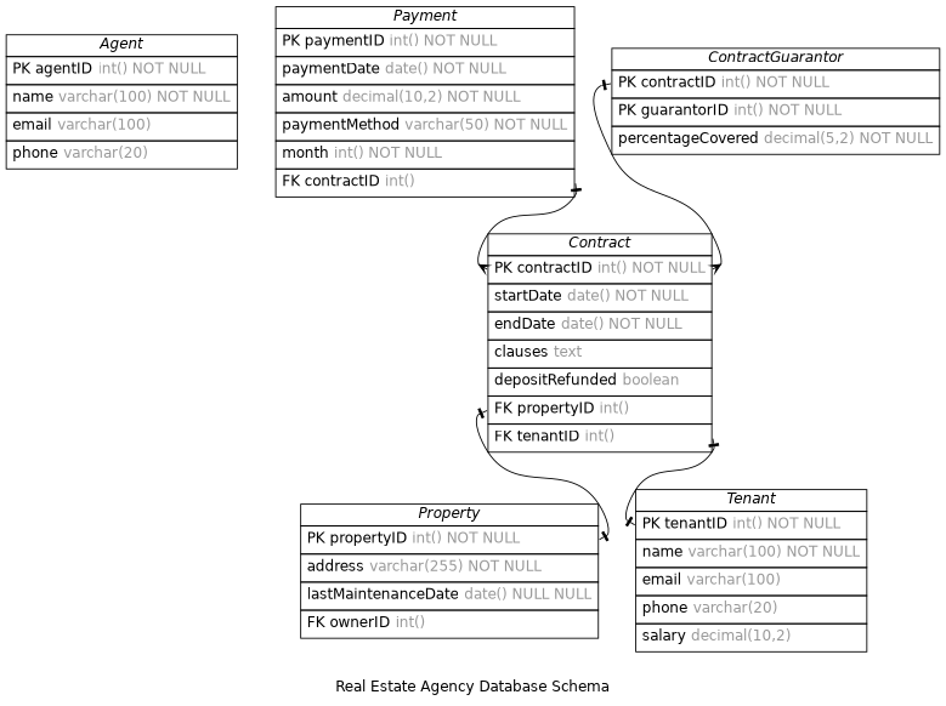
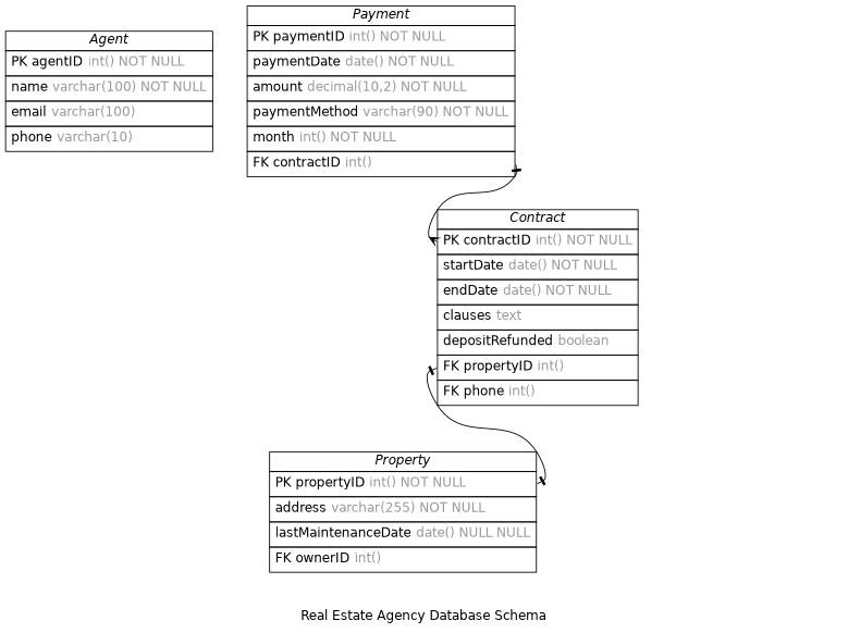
  digraph {
    concentrate=true
    fontname=Helvetica
    label="Real Estate Agency Database Schema"
    nodesep=0.5
    rankdir=TB
    splines=spline
    node [fontname=Helvetica shape=plain]
    edge [arrowhead=noneotee arrowsize=0.9 arrowtail=noneotee dir=both fontname=Helvetica fontsize=12 headport=contractID labelangle=32 labeldistance=1.8 penwidth=1.0 tailport=contractID]
-   n1 [label=<         <table border="0" cellborder="1" cellspacing="0" >         <tr><td><i>Agent</i></td></tr>         <tr><td port="agentID" align="left" cellpadding="5">PK agentID <font color="grey60">int() NOT NULL</font></td></tr>         <tr><td port="name" align="left" cellpadding="5">name <font color="grey60">varchar(100) NOT NULL</font></td></tr>         <tr><td port="email" align="left" cellpadding="5">email <font color="grey60">varchar(100)</font></td></tr>         <tr><td port="phone" align="left" cellpadding="5">phone <font color="grey60">varchar(20)</font></td></tr>     </table>>]
+   n1 [label=<         <table border="0" cellborder="1" cellspacing="0" >         <tr><td><i>Agent</i></td></tr>         <tr><td port="agentID" align="left" cellpadding="5">PK agentID <font color="grey60">int() NOT NULL</font></td></tr>         <tr><td port="name" align="left" cellpadding="5">name <font color="grey60">varchar(100) NOT NULL</font></td></tr>         <tr><td port="email" align="left" cellpadding="5">email <font color="grey60">varchar(100)</font></td></tr>         <tr><td port="phone" align="left" cellpadding="5">phone <font color="grey60">varchar(10)</font></td></tr>     </table>>]
    n2 [label=<         <table border="0" cellborder="1" cellspacing="0" >         <tr><td><i>Property</i></td></tr>         <tr><td port="propertyID" align="left" cellpadding="5">PK propertyID <font color="grey60">int() NOT NULL</font></td></tr>         <tr><td port="address" align="left" cellpadding="5">address <font color="grey60">varchar(255) NOT NULL</font></td></tr>         <tr><td port="lastMaintenanceDate" align="left" cellpadding="5">lastMaintenanceDate <font color="grey60">date() NULL NULL</font></td></tr>         <tr><td port="ownerID" align="left" cellpadding="5">FK ownerID <font color="grey60">int()</font></td></tr>     </table>>]
-   n3 [label=<         <table border="0" cellborder="1" cellspacing="0" >         <tr><td><i>Tenant</i></td></tr>         <tr><td port="tenantID" align="left" cellpadding="5">PK tenantID <font color="grey60">int() NOT NULL</font></td></tr>         <tr><td port="name" align="left" cellpadding="5">name <font color="grey60">varchar(100) NOT NULL</font></td></tr>         <tr><td port="email" align="left" cellpadding="5">email <font color="grey60">varchar(100)</font></td></tr>         <tr><td port="phone" align="left" cellpadding="5">phone <font color="grey60">varchar(20)</font></td></tr>         <tr><td port="salary" align="left" cellpadding="5">salary <font color="grey60">decimal(10,2)</font></td></tr>     </table>>]
-   n4 [label=<         <table border="0" cellborder="1" cellspacing="0" >         <tr><td><i>Contract</i></td></tr>         <tr><td port="contractID" align="left" cellpadding="5">PK contractID <font color="grey60">int() NOT NULL</font></td></tr>         <tr><td port="startDate" align="left" cellpadding="5">startDate <font color="grey60">date() NOT NULL</font></td></tr>         <tr><td port="endDate" align="left" cellpadding="5">endDate <font color="grey60">date() NOT NULL</font></td></tr>         <tr><td port="clauses" align="left" cellpadding="5">clauses <font color="grey60">text</font></td></tr>         <tr><td port="depositRefunded" align="left" cellpadding="5">depositRefunded <font color="grey60">boolean</font></td></tr>         <tr><td port="propertyID" align="left" cellpadding="5">FK propertyID <font color="grey60">int()</font></td></tr>         <tr><td port="tenantID" align="left" cellpadding="5">FK tenantID <font color="grey60">int()</font></td></tr>     </table>>]
-   n5 [label=<         <table border="0" cellborder="1" cellspacing="0" >         <tr><td><i>Payment</i></td></tr>         <tr><td port="paymentID" align="left" cellpadding="5">PK paymentID <font color="grey60">int() NOT NULL</font></td></tr>         <tr><td port="paymentDate" align="left" cellpadding="5">paymentDate <font color="grey60">date() NOT NULL</font></td></tr>         <tr><td port="amount" align="left" cellpadding="5">amount <font color="grey60">decimal(10,2) NOT NULL</font></td></tr>         <tr><td port="paymentMethod" align="left" cellpadding="5">paymentMethod <font color="grey60">varchar(50) NOT NULL</font></td></tr>         <tr><td port="month" align="left" cellpadding="5">month <font color="grey60">int() NOT NULL</font></td></tr>         <tr><td port="contractID" align="left" cellpadding="5">FK contractID <font color="grey60">int()</font></td></tr>     </table>>]
-   n6 [label=<         <table border="0" cellborder="1" cellspacing="0" >         <tr><td><i>ContractGuarantor</i></td></tr>         <tr><td port="contractID" align="left" cellpadding="5">PK contractID <font color="grey60">int() NOT NULL</font></td></tr>         <tr><td port="guarantorID" align="left" cellpadding="5">PK guarantorID <font color="grey60">int() NOT NULL</font></td></tr>         <tr><td port="percentageCovered" align="left" cellpadding="5">percentageCovered <font color="grey60">decimal(5,2) NOT NULL</font></td></tr>     </table>>]
+   n4 [label=<         <table border="0" cellborder="1" cellspacing="0" >         <tr><td><i>Contract</i></td></tr>         <tr><td port="contractID" align="left" cellpadding="5">PK contractID <font color="grey60">int() NOT NULL</font></td></tr>         <tr><td port="startDate" align="left" cellpadding="5">startDate <font color="grey60">date() NOT NULL</font></td></tr>         <tr><td port="endDate" align="left" cellpadding="5">endDate <font color="grey60">date() NOT NULL</font></td></tr>         <tr><td port="clauses" align="left" cellpadding="5">clauses <font color="grey60">text</font></td></tr>         <tr><td port="depositRefunded" align="left" cellpadding="5">depositRefunded <font color="grey60">boolean</font></td></tr>         <tr><td port="propertyID" align="left" cellpadding="5">FK propertyID <font color="grey60">int()</font></td></tr>         <tr><td port="tenantID" align="left" cellpadding="5">FK phone <font color="grey60">int()</font></td></tr>     </table>>]
+   n5 [label=<         <table border="0" cellborder="1" cellspacing="0" >         <tr><td><i>Payment</i></td></tr>         <tr><td port="paymentID" align="left" cellpadding="5">PK paymentID <font color="grey60">int() NOT NULL</font></td></tr>         <tr><td port="paymentDate" align="left" cellpadding="5">paymentDate <font color="grey60">date() NOT NULL</font></td></tr>         <tr><td port="amount" align="left" cellpadding="5">amount <font color="grey60">decimal(10,2) NOT NULL</font></td></tr>         <tr><td port="paymentMethod" align="left" cellpadding="5">paymentMethod <font color="grey60">varchar(90) NOT NULL</font></td></tr>         <tr><td port="month" align="left" cellpadding="5">month <font color="grey60">int() NOT NULL</font></td></tr>         <tr><td port="contractID" align="left" cellpadding="5">FK contractID <font color="grey60">int()</font></td></tr>     </table>>]
    n4 -> n2 [headport=propertyID tailport=propertyID]
-   n4 -> n3 [headport=tenantID tailport=tenantID]
    n5 -> n4 [arrowhead=ocrow]
-   n6 -> n4 [arrowhead=ocrow]
  }
